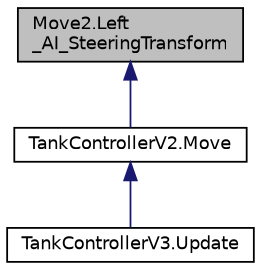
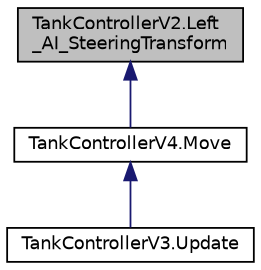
  digraph {
    rankdir=TB
    node [color=black fillcolor=white fontname=Helvetica fontsize=10 shape=record style=filled]
    edge [color=midnightblue dir=back fontname=Helvetica fontsize=10 labelfontname=Helvetica labelfontsize=10 style=solid]
-   n1 [fillcolor=grey75 fontcolor=black height=0.2 label="Move2.Left\l_AI_SteeringTransform" width=0.4]
-   n2 [height=0.2 label="TankControllerV2.Move" width=0.4]
+   n1 [fillcolor=grey75 fontcolor=black height=0.2 label="TankControllerV2.Left\l_AI_SteeringTransform" width=0.4]
+   n2 [height=0.2 label="TankControllerV4.Move" width=0.4]
    n3 [height=0.2 label="TankControllerV3.Update" width=0.4]
    n1 -> n2
    n2 -> n3
  }
